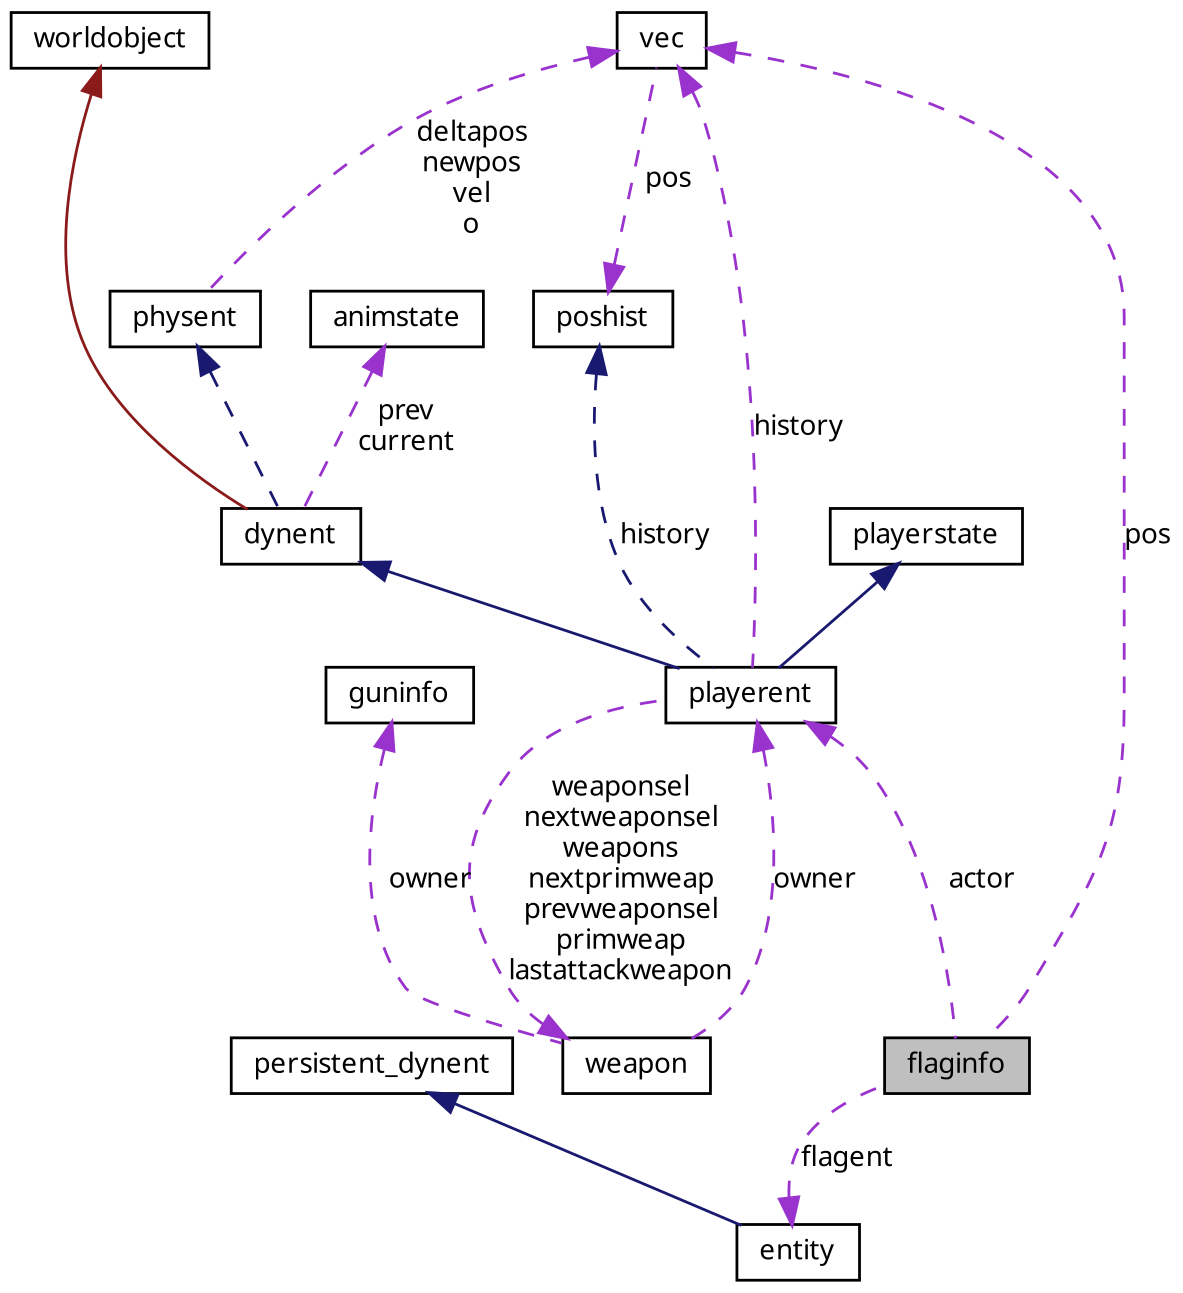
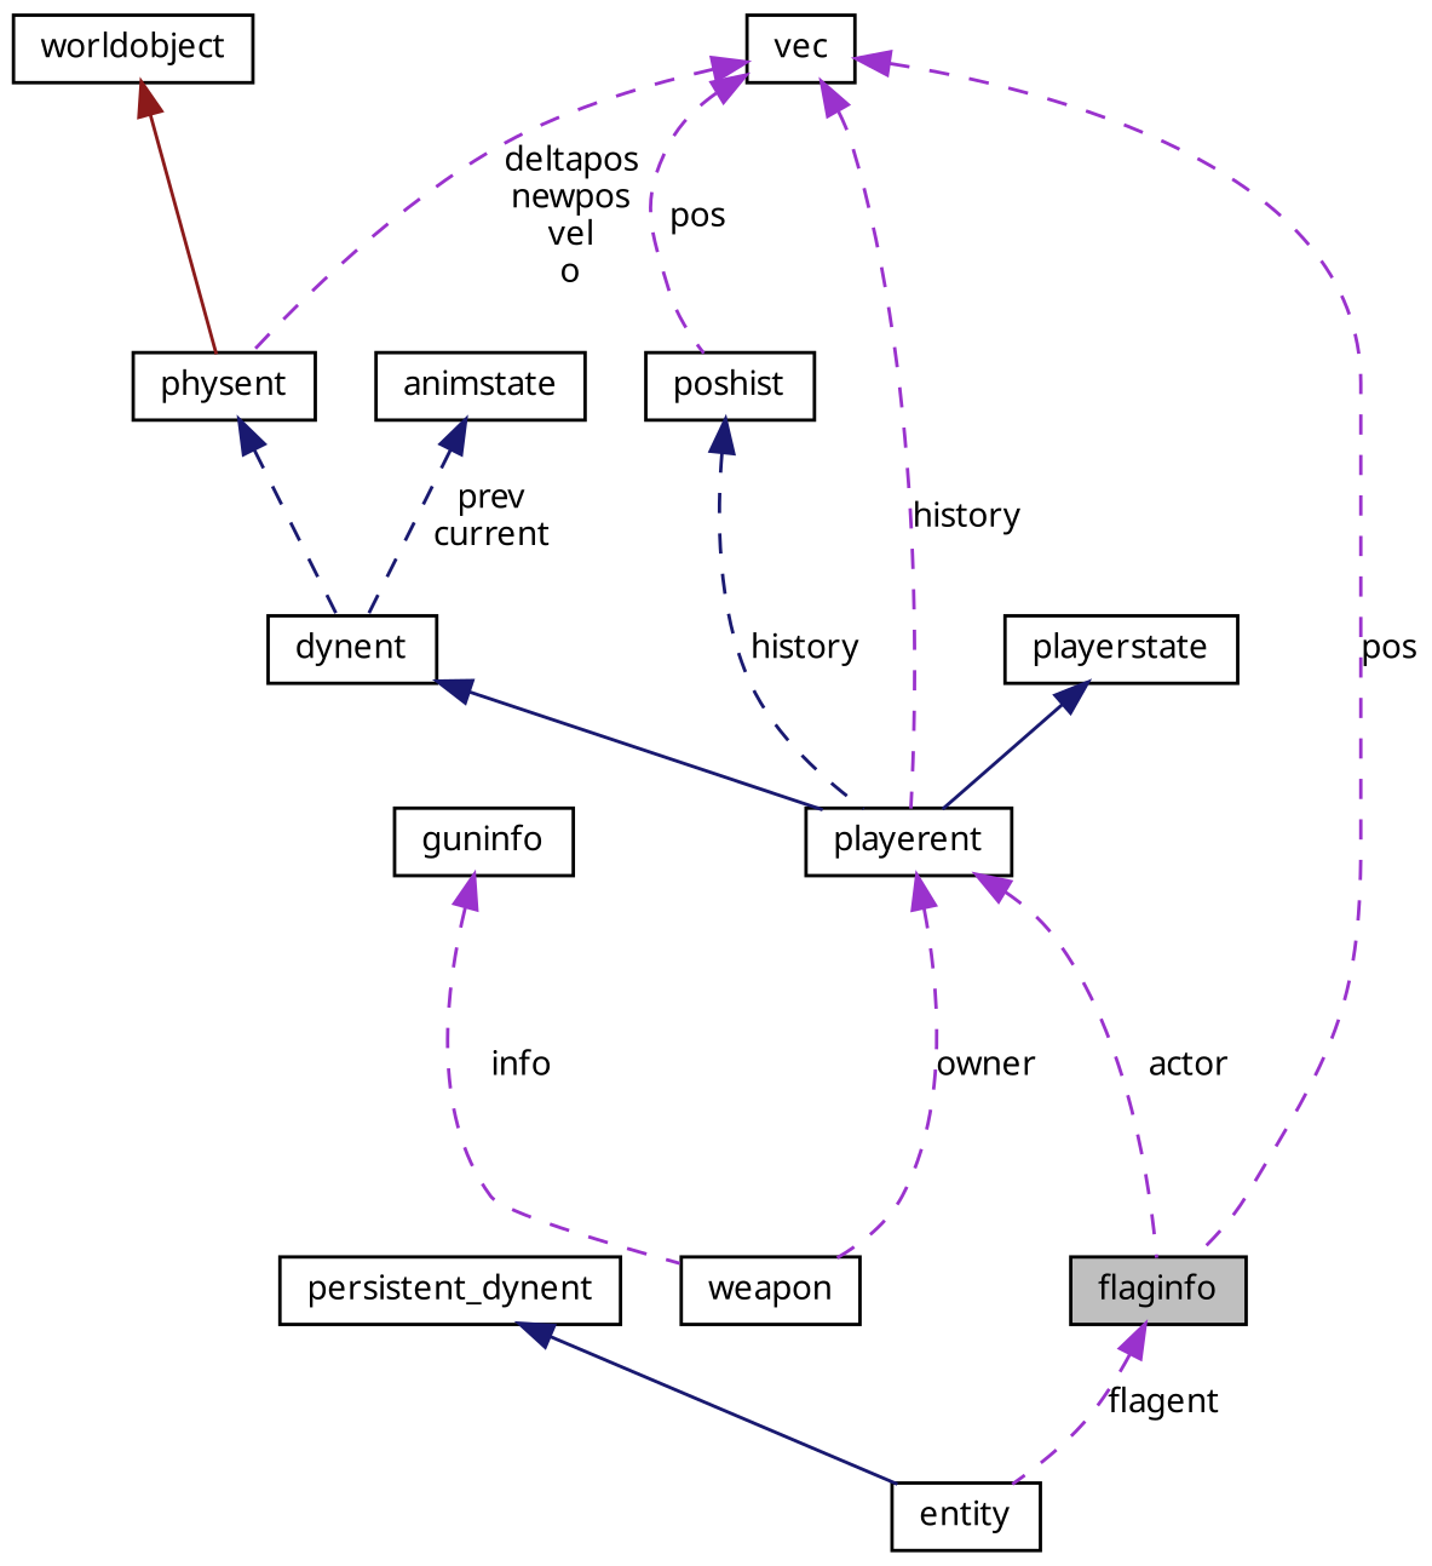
  digraph {
    fontname="Noto Sans"
    node [color=black fillcolor=white fontname="Noto Sans" fontsize=10 shape=record style=filled]
    edge [color=darkorchid3 dir=back fontname="Noto Sans" fontsize=10 labelfontname=FreeSans labelfontsize=10 style=dashed]
    n1 [fillcolor=grey75 fontcolor=black height=0.2 label=flaginfo width=0.4]
    n2 [height=0.2 label=playerent width=0.4]
    n3 [height=0.2 label=weapon width=0.4]
    n4 [height=0.2 label=dynent width=0.4]
    n5 [height=0.2 label=physent width=0.4]
    n6 [height=0.2 label=worldobject width=0.4]
    n7 [height=0.2 label=vec width=0.4]
    n8 [height=0.2 label=poshist width=0.4]
    n9 [height=0.2 label=animstate width=0.4]
    n10 [height=0.2 label=playerstate width=0.4]
    n11 [height=0.2 label=guninfo width=0.4]
    n12 [height=0.2 label=entity width=0.4]
    n13 [height=0.2 label=persistent_dynent width=0.4]
    n2 -> n1 [label=actor]
    n2 -> n3 [label=owner]
-   n3 -> n2 [label="weaponsel\nnextweaponsel\nweapons\nnextprimweap\nprevweaponsel\nprimweap\nlastattackweapon"]
    n4 -> n2 [color=midnightblue style=solid]
    n5 -> n4 [color=midnightblue]
-   n6 -> n4 [color=firebrick4 style=solid]
+   n6 -> n5 [color=firebrick4 style=solid]
    n7 -> n1 [label=pos]
    n7 -> n2 [label=history]
    n7 -> n5 [label="deltapos\nnewpos\nvel\no"]
-   n8 -> n7 [label=pos]
+   n7 -> n8 [label=pos]
    n8 -> n2 [color=midnightblue label=history]
-   n9 -> n4 [label="prev\ncurrent"]
+   n9 -> n4 [color=midnightblue label="prev\ncurrent"]
    n10 -> n2 [color=midnightblue style=solid]
-   n11 -> n3 [label=owner]
-   n12 -> n1 [label=flagent]
+   n11 -> n3 [label=info]
+   n1 -> n12 [label=flagent]
    n13 -> n12 [color=midnightblue style=solid]
  }
